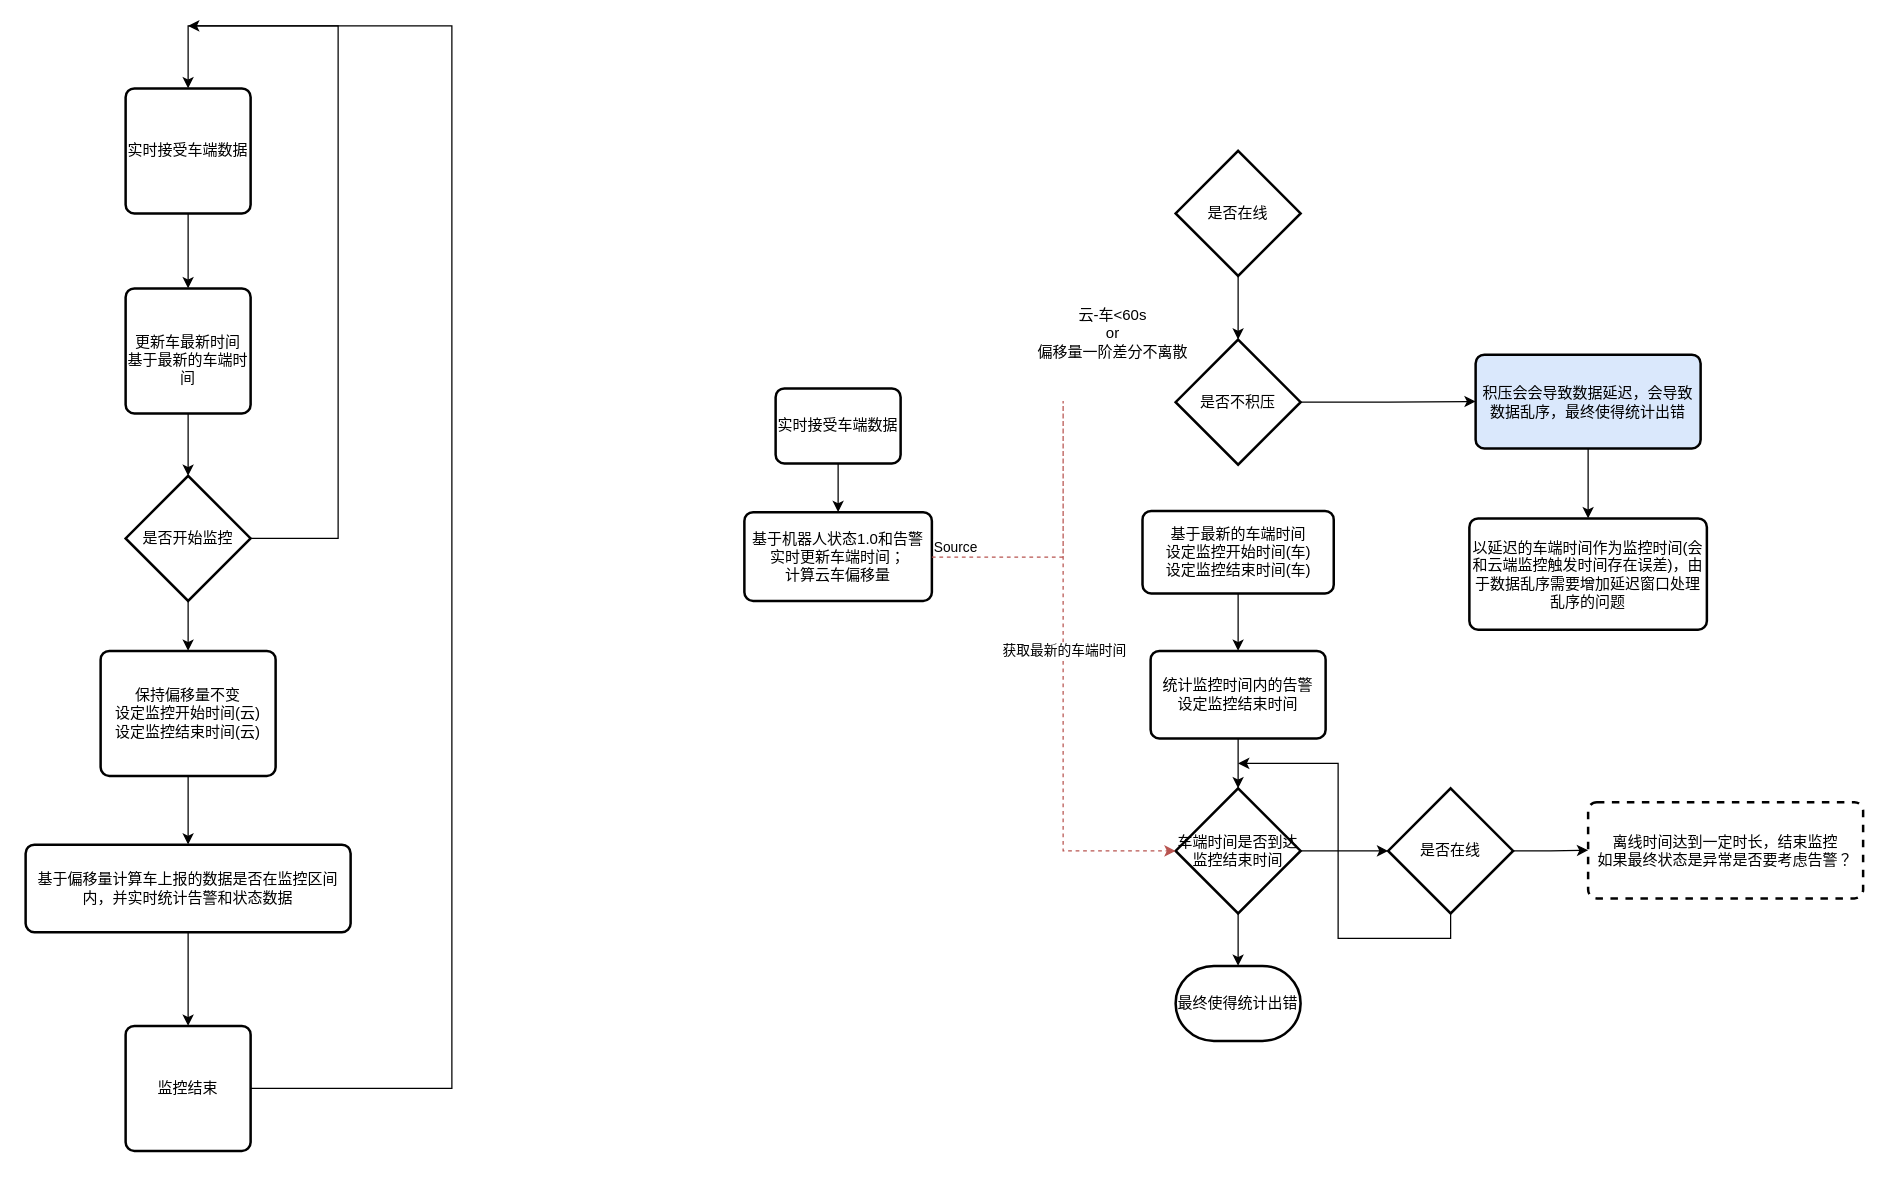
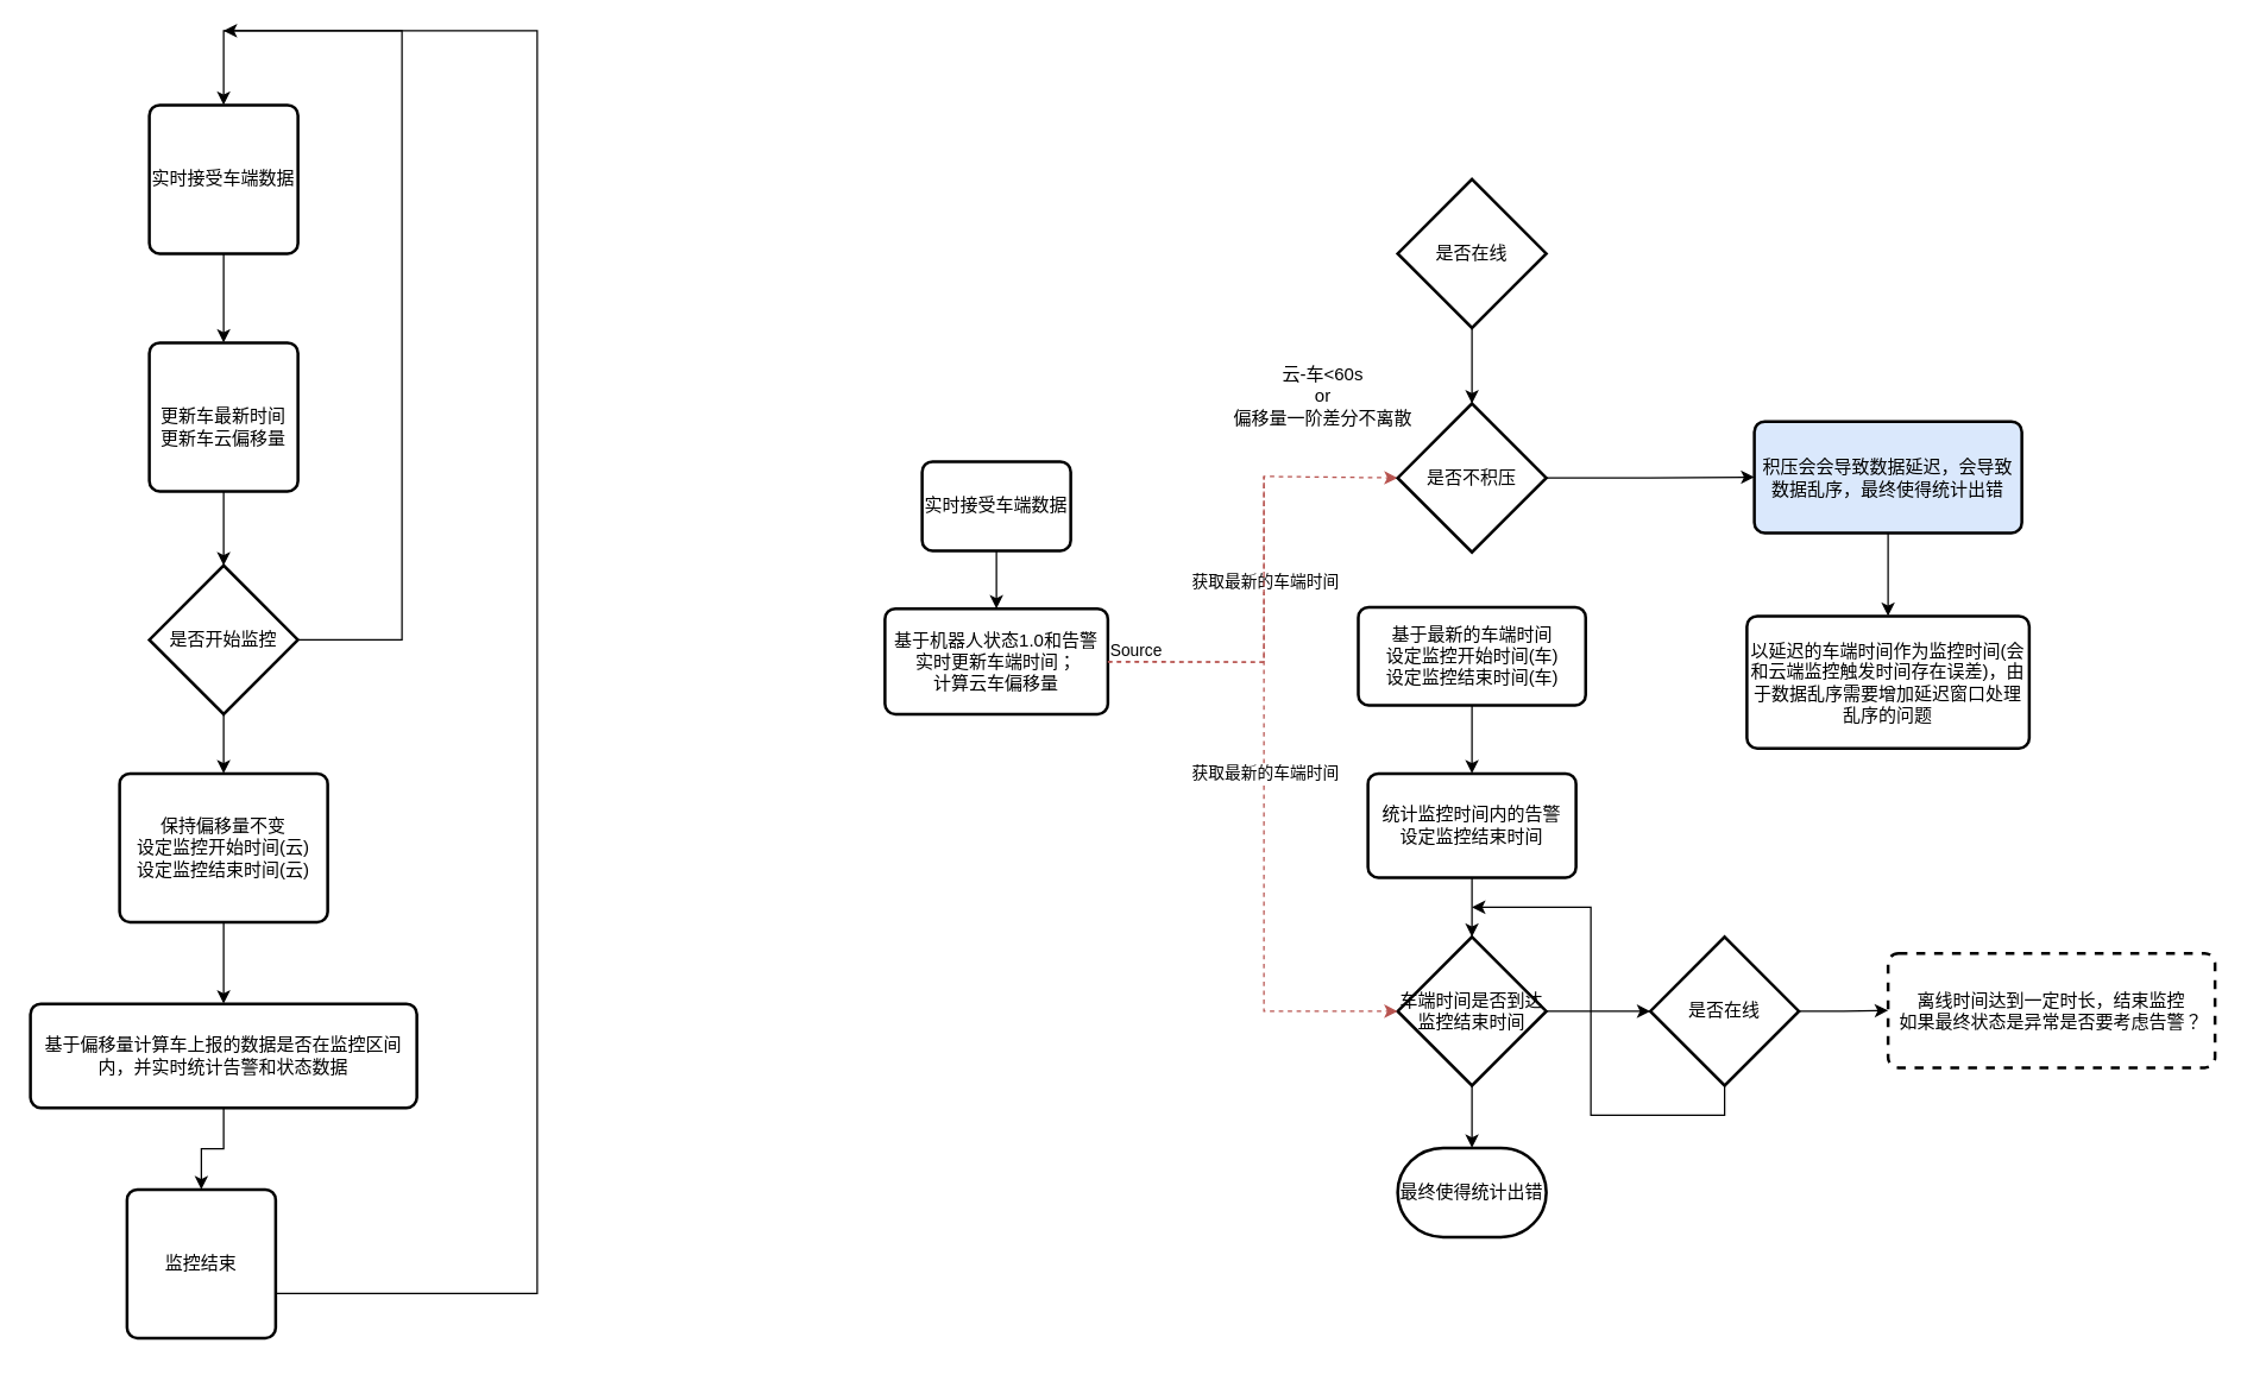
  <mxCell id="0" />
  <mxCell id="1" parent="0" />
  <mxCell id="2" style="edgeStyle=orthogonalEdgeStyle;rounded=0;orthogonalLoop=1;jettySize=auto;html=1;exitX=0.5;exitY=0;exitDx=0;exitDy=0;entryX=0.5;entryY=0;entryDx=0;entryDy=0;exitPerimeter=0;" edge="1" parent="1" source="8" target="6"><mxGeometry relative="1" as="geometry"><mxPoint x="260" y="70" as="targetPoint" /><mxPoint x="310" y="430" as="sourcePoint" /><Array as="points"><mxPoint x="270" y="430" /><mxPoint x="270" y="20" /><mxPoint x="150" y="20" /></Array></mxGeometry></mxCell>
  <mxCell id="3" style="edgeStyle=orthogonalEdgeStyle;rounded=0;orthogonalLoop=1;jettySize=auto;html=1;exitX=0.5;exitY=1;exitDx=0;exitDy=0;" edge="1" parent="1" source="4" target="8"><mxGeometry relative="1" as="geometry" /></mxCell>
- <mxCell id="4" value="&lt;br&gt;更新车最新时间&lt;br&gt;基于最新的车端时间" style="rounded=1;whiteSpace=wrap;html=1;absoluteArcSize=1;arcSize=14;strokeWidth=2;" vertex="1" parent="1"><mxGeometry x="100" y="230" width="100" height="100" as="geometry" /></mxCell>
+ <mxCell id="4" value="&lt;br&gt;更新车最新时间&lt;br&gt;更新车云偏移量" style="rounded=1;whiteSpace=wrap;html=1;absoluteArcSize=1;arcSize=14;strokeWidth=2;" vertex="1" parent="1"><mxGeometry x="100" y="230" width="100" height="100" as="geometry" /></mxCell>
  <mxCell id="5" style="edgeStyle=orthogonalEdgeStyle;rounded=0;orthogonalLoop=1;jettySize=auto;html=1;entryX=0.5;entryY=0;entryDx=0;entryDy=0;" edge="1" parent="1" source="6" target="4"><mxGeometry relative="1" as="geometry" /></mxCell>
  <mxCell id="6" value="实时接受车端数据" style="rounded=1;whiteSpace=wrap;html=1;absoluteArcSize=1;arcSize=14;strokeWidth=2;" vertex="1" parent="1"><mxGeometry x="100" y="70" width="100" height="100" as="geometry" /></mxCell>
  <mxCell id="7" style="edgeStyle=orthogonalEdgeStyle;rounded=0;orthogonalLoop=1;jettySize=auto;html=1;" edge="1" parent="1" source="8" target="10"><mxGeometry relative="1" as="geometry" /></mxCell>
  <mxCell id="8" value="是否开始监控" style="strokeWidth=2;html=1;shape=mxgraph.flowchart.decision;whiteSpace=wrap;direction=south;" vertex="1" parent="1"><mxGeometry x="100" y="380" width="100" height="100" as="geometry" /></mxCell>
  <mxCell id="9" style="edgeStyle=orthogonalEdgeStyle;rounded=0;orthogonalLoop=1;jettySize=auto;html=1;" edge="1" parent="1" source="10" target="12"><mxGeometry relative="1" as="geometry" /></mxCell>
  <mxCell id="10" value="保持偏移量不变&lt;br&gt;设定监控开始时间(云)&lt;br&gt;设定监控结束时间(云)" style="rounded=1;whiteSpace=wrap;html=1;absoluteArcSize=1;arcSize=14;strokeWidth=2;" vertex="1" parent="1"><mxGeometry x="80" y="520" width="140" height="100" as="geometry" /></mxCell>
  <mxCell id="11" value="" style="edgeStyle=orthogonalEdgeStyle;rounded=0;orthogonalLoop=1;jettySize=auto;html=1;" edge="1" parent="1" source="12" target="14"><mxGeometry relative="1" as="geometry" /></mxCell>
  <mxCell id="12" value="基于偏移量计算车上报的数据是否在监控区间内，并实时统计告警和状态数据" style="rounded=1;whiteSpace=wrap;html=1;absoluteArcSize=1;arcSize=14;strokeWidth=2;" vertex="1" parent="1"><mxGeometry x="20" y="675" width="260" height="70" as="geometry" /></mxCell>
  <mxCell id="13" style="edgeStyle=orthogonalEdgeStyle;rounded=0;orthogonalLoop=1;jettySize=auto;html=1;" edge="1" parent="1" source="14"><mxGeometry relative="1" as="geometry"><mxPoint x="150" y="20" as="targetPoint" /><Array as="points"><mxPoint x="361" y="870" /></Array></mxGeometry></mxCell>
- <mxCell id="14" value="监控结束" style="rounded=1;whiteSpace=wrap;html=1;absoluteArcSize=1;arcSize=14;strokeWidth=2;" vertex="1" parent="1"><mxGeometry x="100" y="820" width="100" height="100" as="geometry" /></mxCell>
+ <mxCell id="14" value="监控结束" style="rounded=1;whiteSpace=wrap;html=1;absoluteArcSize=1;arcSize=14;strokeWidth=2;" vertex="1" parent="1"><mxGeometry x="85" y="800" width="100" height="100" as="geometry" /></mxCell>
  <mxCell id="15" value="基于机器人状态1.0和告警&lt;br&gt;实时更新车端时间；&lt;br&gt;计算云车偏移量" style="rounded=1;whiteSpace=wrap;html=1;absoluteArcSize=1;arcSize=14;strokeWidth=2;" vertex="1" parent="1"><mxGeometry x="595" y="409" width="150" height="71" as="geometry" /></mxCell>
  <mxCell id="16" style="edgeStyle=orthogonalEdgeStyle;rounded=0;orthogonalLoop=1;jettySize=auto;html=1;entryX=0.5;entryY=0;entryDx=0;entryDy=0;" edge="1" parent="1" source="17" target="15"><mxGeometry relative="1" as="geometry" /></mxCell>
  <mxCell id="17" value="实时接受车端数据" style="rounded=1;whiteSpace=wrap;html=1;absoluteArcSize=1;arcSize=14;strokeWidth=2;" vertex="1" parent="1"><mxGeometry x="620" y="310" width="100" height="60" as="geometry" /></mxCell>
  <mxCell id="18" value="是否在线" style="strokeWidth=2;html=1;shape=mxgraph.flowchart.decision;whiteSpace=wrap;" vertex="1" parent="1"><mxGeometry x="940" y="120" width="100" height="100" as="geometry" /></mxCell>
+ <mxCell id="19" value="" style="endArrow=classic;html=1;rounded=0;exitX=1;exitY=0.5;exitDx=0;exitDy=0;entryX=0;entryY=0.5;entryDx=0;entryDy=0;entryPerimeter=0;strokeColor=#b85450;dashed=1;fillColor=#f8cecc;" edge="1" parent="1" source="15" target="24"><mxGeometry relative="1" as="geometry"><mxPoint x="880" y="500" as="sourcePoint" /><mxPoint x="920" y="312.5" as="targetPoint" /><Array as="points"><mxPoint x="850" y="445" /><mxPoint x="850" y="320" /></Array></mxGeometry></mxCell>
+ <mxCell id="20" value="获取最新的车端时间" style="edgeLabel;resizable=0;html=1;align=center;verticalAlign=middle;" connectable="0" vertex="1" parent="19"><mxGeometry relative="1" as="geometry" /></mxCell>
+ <mxCell id="21" value="Source" style="edgeLabel;resizable=0;html=1;align=left;verticalAlign=bottom;" connectable="0" vertex="1" parent="19"><mxGeometry x="-1" relative="1" as="geometry" /></mxCell>
  <mxCell id="22" value="云-车&amp;lt;60s&lt;br style=&quot;border-color: var(--border-color);&quot;&gt;or&lt;br style=&quot;border-color: var(--border-color);&quot;&gt;偏移量&lt;span style=&quot;background-color: initial;&quot;&gt;一阶差分不离散&lt;/span&gt;" style="text;html=1;strokeColor=none;fillColor=none;align=center;verticalAlign=middle;whiteSpace=wrap;rounded=0;" vertex="1" parent="1"><mxGeometry x="810" y="230" width="160" height="71" as="geometry" /></mxCell>
  <mxCell id="23" style="edgeStyle=orthogonalEdgeStyle;rounded=0;orthogonalLoop=1;jettySize=auto;html=1;exitX=1;exitY=0.5;exitDx=0;exitDy=0;exitPerimeter=0;" edge="1" parent="1" source="24" target="42"><mxGeometry relative="1" as="geometry" /></mxCell>
  <mxCell id="24" value="是否不积压" style="strokeWidth=2;html=1;shape=mxgraph.flowchart.decision;whiteSpace=wrap;" vertex="1" parent="1"><mxGeometry x="940" y="271" width="100" height="100" as="geometry" /></mxCell>
  <mxCell id="25" style="edgeStyle=orthogonalEdgeStyle;rounded=0;orthogonalLoop=1;jettySize=auto;html=1;entryX=0.5;entryY=0;entryDx=0;entryDy=0;entryPerimeter=0;" edge="1" parent="1" source="18" target="24"><mxGeometry relative="1" as="geometry" /></mxCell>
  <mxCell id="26" style="edgeStyle=orthogonalEdgeStyle;rounded=0;orthogonalLoop=1;jettySize=auto;html=1;exitX=0.5;exitY=1;exitDx=0;exitDy=0;" edge="1" parent="1" source="27" target="28"><mxGeometry relative="1" as="geometry" /></mxCell>
  <mxCell id="27" value="基于最新的车端时间&lt;br&gt;设定监控开始时间(车)&lt;br&gt;设定监控结束时间(车)" style="rounded=1;whiteSpace=wrap;html=1;absoluteArcSize=1;arcSize=14;strokeWidth=2;" vertex="1" parent="1"><mxGeometry x="913.5" y="408" width="153" height="66" as="geometry" /></mxCell>
  <mxCell id="28" value="统计监控时间内的告警&lt;br&gt;设定监控结束时间" style="rounded=1;whiteSpace=wrap;html=1;absoluteArcSize=1;arcSize=14;strokeWidth=2;" vertex="1" parent="1"><mxGeometry x="920" y="520" width="140" height="70" as="geometry" /></mxCell>
  <mxCell id="29" style="edgeStyle=orthogonalEdgeStyle;rounded=0;orthogonalLoop=1;jettySize=auto;html=1;" edge="1" parent="1" source="30" target="39"><mxGeometry relative="1" as="geometry" /></mxCell>
  <mxCell id="30" value="车端时间是否到达监控结束时间" style="strokeWidth=2;html=1;shape=mxgraph.flowchart.decision;whiteSpace=wrap;" vertex="1" parent="1"><mxGeometry x="940" y="630" width="100" height="100" as="geometry" /></mxCell>
  <mxCell id="31" style="edgeStyle=orthogonalEdgeStyle;rounded=0;orthogonalLoop=1;jettySize=auto;html=1;entryX=0.5;entryY=0;entryDx=0;entryDy=0;entryPerimeter=0;" edge="1" parent="1" source="28" target="30"><mxGeometry relative="1" as="geometry" /></mxCell>
  <mxCell id="32" value="" style="endArrow=classic;html=1;rounded=0;exitX=1;exitY=0.5;exitDx=0;exitDy=0;entryX=0;entryY=0.5;entryDx=0;entryDy=0;entryPerimeter=0;strokeColor=#b85450;dashed=1;fillColor=#f8cecc;" edge="1" parent="1" target="30"><mxGeometry relative="1" as="geometry"><mxPoint x="745" y="445" as="sourcePoint" /><mxPoint x="940" y="321" as="targetPoint" /><Array as="points"><mxPoint x="850" y="445" /><mxPoint x="850" y="320" /><mxPoint x="850" y="680" /></Array></mxGeometry></mxCell>
  <mxCell id="33" value="获取最新的车端时间" style="edgeLabel;resizable=0;html=1;align=center;verticalAlign=middle;" connectable="0" vertex="1" parent="32"><mxGeometry relative="1" as="geometry"><mxPoint y="89" as="offset" /></mxGeometry></mxCell>
  <mxCell id="34" value="Source" style="edgeLabel;resizable=0;html=1;align=left;verticalAlign=bottom;" connectable="0" vertex="1" parent="32"><mxGeometry x="-1" relative="1" as="geometry" /></mxCell>
  <mxCell id="35" value="最终使得统计出错" style="strokeWidth=2;html=1;shape=mxgraph.flowchart.terminator;whiteSpace=wrap;" vertex="1" parent="1"><mxGeometry x="940" y="772" width="100" height="60" as="geometry" /></mxCell>
  <mxCell id="36" style="edgeStyle=orthogonalEdgeStyle;rounded=0;orthogonalLoop=1;jettySize=auto;html=1;entryX=0.5;entryY=0;entryDx=0;entryDy=0;entryPerimeter=0;" edge="1" parent="1" source="30" target="35"><mxGeometry relative="1" as="geometry" /></mxCell>
  <mxCell id="37" style="edgeStyle=orthogonalEdgeStyle;rounded=0;orthogonalLoop=1;jettySize=auto;html=1;exitX=0.5;exitY=1;exitDx=0;exitDy=0;exitPerimeter=0;" edge="1" parent="1" source="39"><mxGeometry relative="1" as="geometry"><mxPoint x="990" y="610" as="targetPoint" /><mxPoint x="1160" y="770" as="sourcePoint" /><Array as="points"><mxPoint x="1160" y="750" /><mxPoint x="1070" y="750" /><mxPoint x="1070" y="610" /></Array></mxGeometry></mxCell>
  <mxCell id="38" style="edgeStyle=orthogonalEdgeStyle;rounded=0;orthogonalLoop=1;jettySize=auto;html=1;" edge="1" parent="1" source="39" target="40"><mxGeometry relative="1" as="geometry" /></mxCell>
  <mxCell id="39" value="是否在线" style="strokeWidth=2;html=1;shape=mxgraph.flowchart.decision;whiteSpace=wrap;" vertex="1" parent="1"><mxGeometry x="1110" y="630" width="100" height="100" as="geometry" /></mxCell>
  <mxCell id="40" value="离线时间达到一定时长，结束监控&lt;br&gt;如果最终状态是异常是否要考虑告警？" style="rounded=1;whiteSpace=wrap;html=1;absoluteArcSize=1;arcSize=14;strokeWidth=2;dashed=1;" vertex="1" parent="1"><mxGeometry x="1270" y="641" width="220" height="77" as="geometry" /></mxCell>
  <mxCell id="41" style="edgeStyle=orthogonalEdgeStyle;rounded=0;orthogonalLoop=1;jettySize=auto;html=1;entryX=0.5;entryY=0;entryDx=0;entryDy=0;" edge="1" parent="1" source="42" target="43"><mxGeometry relative="1" as="geometry" /></mxCell>
  <mxCell id="42" value="积压会会导致数据延迟，会导致数据乱序，最终使得统计出错" style="rounded=1;whiteSpace=wrap;html=1;absoluteArcSize=1;arcSize=14;strokeWidth=2;fillColor=#dae8fc;" vertex="1" parent="1"><mxGeometry x="1180" y="283" width="180" height="75" as="geometry" /></mxCell>
  <mxCell id="43" value="以延迟的车端时间作为监控时间(会和云端监控触发时间存在误差)，由于数据乱序需要增加延迟窗口处理乱序的问题" style="rounded=1;whiteSpace=wrap;html=1;absoluteArcSize=1;arcSize=14;strokeWidth=2;" vertex="1" parent="1"><mxGeometry x="1175" y="414" width="190" height="89" as="geometry" /></mxCell>
